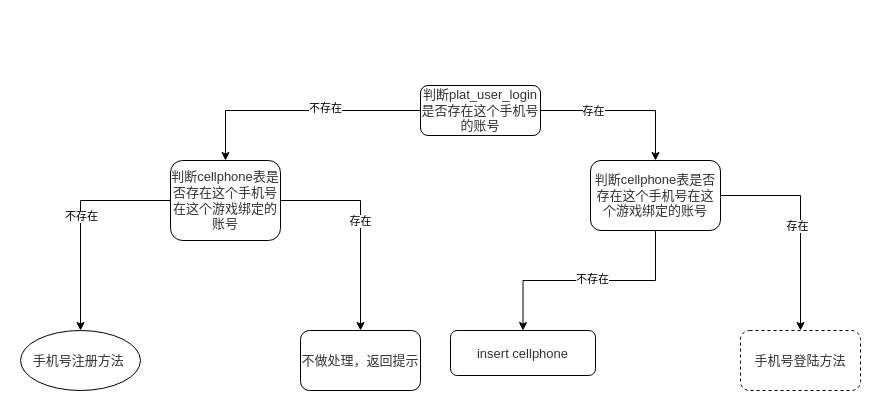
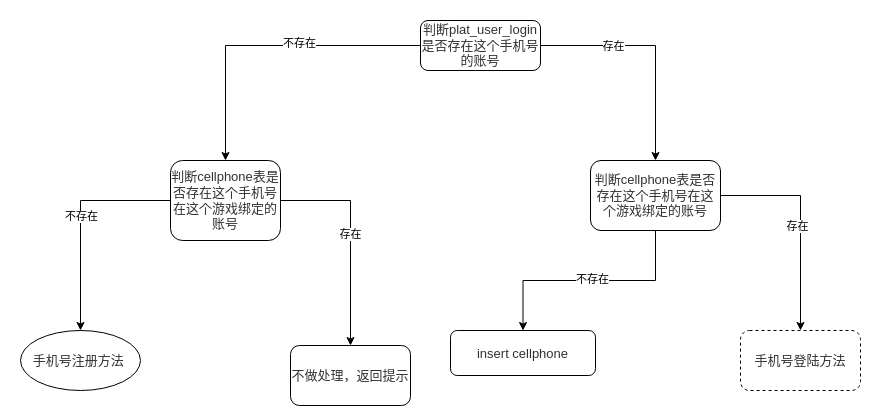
  <mxCell id="0" />
  <mxCell id="1" parent="0" />
  <mxCell id="2" style="edgeStyle=orthogonalEdgeStyle;rounded=0;orthogonalLoop=1;jettySize=auto;html=1;entryX=0.5;entryY=0;entryDx=0;entryDy=0;" edge="1" parent="1" source="6" target="11"><mxGeometry relative="1" as="geometry" /></mxCell>
  <mxCell id="3" value="不存在" style="edgeLabel;html=1;align=center;verticalAlign=middle;resizable=0;points=[];" vertex="1" connectable="0" parent="2"><mxGeometry x="-0.214" y="-3" relative="1" as="geometry"><mxPoint as="offset" /></mxGeometry></mxCell>
  <mxCell id="4" style="edgeStyle=orthogonalEdgeStyle;rounded=0;orthogonalLoop=1;jettySize=auto;html=1;exitX=1;exitY=0.5;exitDx=0;exitDy=0;entryX=0.5;entryY=0;entryDx=0;entryDy=0;" edge="1" parent="1" source="6" target="16"><mxGeometry relative="1" as="geometry" /></mxCell>
  <mxCell id="5" value="存在" style="edgeLabel;html=1;align=center;verticalAlign=middle;resizable=0;points=[];" vertex="1" connectable="0" parent="4"><mxGeometry x="-0.372" relative="1" as="geometry"><mxPoint as="offset" /></mxGeometry></mxCell>
- <mxCell id="6" value="&lt;span style=&quot;color: rgb(50 , 50 , 50) ; font-size: 13px ; background-color: rgba(255 , 255 , 255 , 0.01)&quot;&gt;判断plat_user_login是否存在这个手机号的账号&lt;/span&gt;" style="rounded=1;whiteSpace=wrap;html=1;fontSize=12;glass=0;strokeWidth=1;shadow=0;" parent="1" vertex="1"><mxGeometry x="420" y="85" width="120" height="50" as="geometry" /></mxCell>
+ <mxCell id="6" value="&lt;span style=&quot;color: rgb(50 , 50 , 50) ; font-size: 13px ; background-color: rgba(255 , 255 , 255 , 0.01)&quot;&gt;判断plat_user_login是否存在这个手机号的账号&lt;/span&gt;" style="rounded=1;whiteSpace=wrap;html=1;fontSize=12;glass=0;strokeWidth=1;shadow=0;" parent="1" vertex="1"><mxGeometry x="420" y="20" width="120" height="50" as="geometry" /></mxCell>
  <mxCell id="7" style="edgeStyle=orthogonalEdgeStyle;rounded=0;orthogonalLoop=1;jettySize=auto;html=1;entryX=0.5;entryY=0;entryDx=0;entryDy=0;" edge="1" parent="1" source="11" target="17"><mxGeometry relative="1" as="geometry" /></mxCell>
  <mxCell id="8" value="不存在" style="edgeLabel;html=1;align=center;verticalAlign=middle;resizable=0;points=[];" vertex="1" connectable="0" parent="7"><mxGeometry x="-0.044" relative="1" as="geometry"><mxPoint as="offset" /></mxGeometry></mxCell>
  <mxCell id="9" style="edgeStyle=orthogonalEdgeStyle;rounded=0;orthogonalLoop=1;jettySize=auto;html=1;entryX=0.5;entryY=0;entryDx=0;entryDy=0;" edge="1" parent="1" source="11" target="18"><mxGeometry relative="1" as="geometry" /></mxCell>
  <mxCell id="10" value="存在" style="edgeLabel;html=1;align=center;verticalAlign=middle;resizable=0;points=[];" vertex="1" connectable="0" parent="9"><mxGeometry x="-0.046" y="-1" relative="1" as="geometry"><mxPoint as="offset" /></mxGeometry></mxCell>
  <mxCell id="11" value="&lt;span style=&quot;color: rgb(50 , 50 , 50) ; font-size: 13px ; background-color: rgba(255 , 255 , 255 , 0.01)&quot;&gt;判断cellphone表是否存在这个手机号在这个游戏绑定的账号&lt;/span&gt;" style="rounded=1;whiteSpace=wrap;html=1;" vertex="1" parent="1"><mxGeometry x="170" y="160" width="110" height="80" as="geometry" /></mxCell>
  <mxCell id="12" style="edgeStyle=orthogonalEdgeStyle;rounded=0;orthogonalLoop=1;jettySize=auto;html=1;" edge="1" parent="1" source="16" target="19"><mxGeometry relative="1" as="geometry" /></mxCell>
  <mxCell id="13" value="不存在" style="edgeLabel;html=1;align=center;verticalAlign=middle;resizable=0;points=[];" vertex="1" connectable="0" parent="12"><mxGeometry x="-0.021" y="-2" relative="1" as="geometry"><mxPoint as="offset" /></mxGeometry></mxCell>
  <mxCell id="14" style="edgeStyle=orthogonalEdgeStyle;rounded=0;orthogonalLoop=1;jettySize=auto;html=1;entryX=0.5;entryY=0;entryDx=0;entryDy=0;" edge="1" parent="1" source="16" target="20"><mxGeometry relative="1" as="geometry" /></mxCell>
  <mxCell id="15" value="存在" style="edgeLabel;html=1;align=center;verticalAlign=middle;resizable=0;points=[];" vertex="1" connectable="0" parent="14"><mxGeometry x="0.025" y="-4" relative="1" as="geometry"><mxPoint as="offset" /></mxGeometry></mxCell>
  <mxCell id="16" value="&lt;span style=&quot;color: rgb(50 , 50 , 50) ; font-size: 13px ; background-color: rgba(255 , 255 , 255 , 0.01)&quot;&gt;判断cellphone表是否存在这个手机号在这个游戏绑定的账号&lt;/span&gt;" style="rounded=1;whiteSpace=wrap;html=1;" vertex="1" parent="1"><mxGeometry x="590" y="160" width="130" height="70" as="geometry" /></mxCell>
  <mxCell id="17" value="&lt;span style=&quot;color: rgb(50 , 50 , 50) ; font-size: 13px ; background-color: rgba(255 , 255 , 255 , 0.01)&quot;&gt;手机号注册方法&amp;nbsp;&lt;/span&gt;" style="ellipse;whiteSpace=wrap;html=1;" vertex="1" parent="1"><mxGeometry x="20" y="330" width="120" height="60" as="geometry" /></mxCell>
- <mxCell id="18" value="&lt;span style=&quot;color: rgb(50 , 50 , 50) ; font-size: 13px ; background-color: rgba(255 , 255 , 255 , 0.01)&quot;&gt;不做处理，返回提示&lt;/span&gt;" style="rounded=1;whiteSpace=wrap;html=1;" vertex="1" parent="1"><mxGeometry x="300" y="330" width="120" height="60" as="geometry" /></mxCell>
+ <mxCell id="18" value="&lt;span style=&quot;color: rgb(50 , 50 , 50) ; font-size: 13px ; background-color: rgba(255 , 255 , 255 , 0.01)&quot;&gt;不做处理，返回提示&lt;/span&gt;" style="rounded=1;whiteSpace=wrap;html=1;" vertex="1" parent="1"><mxGeometry x="290" y="345" width="120" height="60" as="geometry" /></mxCell>
  <mxCell id="19" value="&lt;span style=&quot;color: rgb(50 , 50 , 50) ; font-size: 13px ; background-color: rgba(255 , 255 , 255 , 0.01)&quot;&gt;insert cellphone&lt;/span&gt;" style="rounded=1;whiteSpace=wrap;html=1;" vertex="1" parent="1"><mxGeometry x="450" y="330" width="145" height="45" as="geometry" /></mxCell>
  <mxCell id="20" value="&lt;span style=&quot;color: rgb(50 , 50 , 50) ; font-size: 13px ; background-color: rgba(255 , 255 , 255 , 0.01)&quot;&gt;手机号登陆方法&lt;/span&gt;" style="rounded=1;whiteSpace=wrap;html=1;dashed=1;" vertex="1" parent="1"><mxGeometry x="740" y="330" width="120" height="60" as="geometry" /></mxCell>
